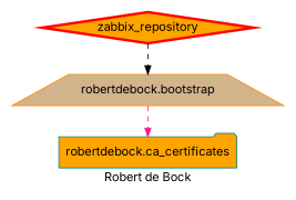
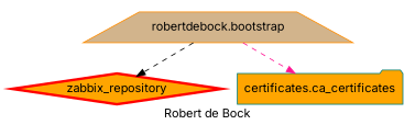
  digraph {
    fontname=Inter
    label="Robert de Bock"
    node [fillcolor=orange fontname=Inter style=filled]
    edge [arrowhead=normal fontname=Inter style=dashed]
    zabbix_repository [color=red penwidth=3 shape=diamond]
    "robertdebock.bootstrap" [color=darkorange fillcolor=tan shape=trapezium]
-   "robertdebock.ca_certificates" [color=teal shape=folder]
-   zabbix_repository -> "robertdebock.bootstrap" [color=black]
+   "robertdebock.ca_certificates" [color=teal shape=folder label="certificates.ca_certificates"]
+   "robertdebock.bootstrap" -> zabbix_repository [color=black]
    "robertdebock.bootstrap" -> "robertdebock.ca_certificates" [color=deeppink]
  }
